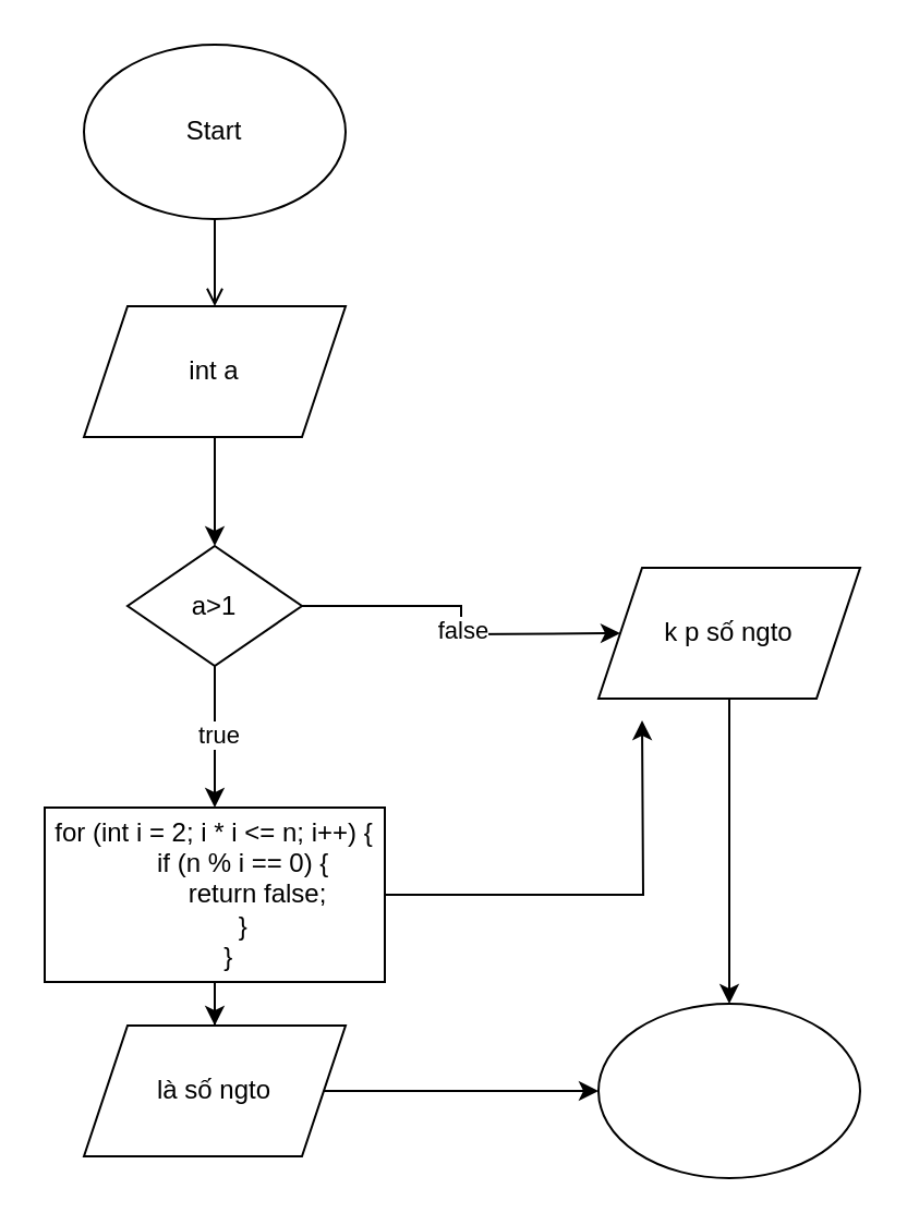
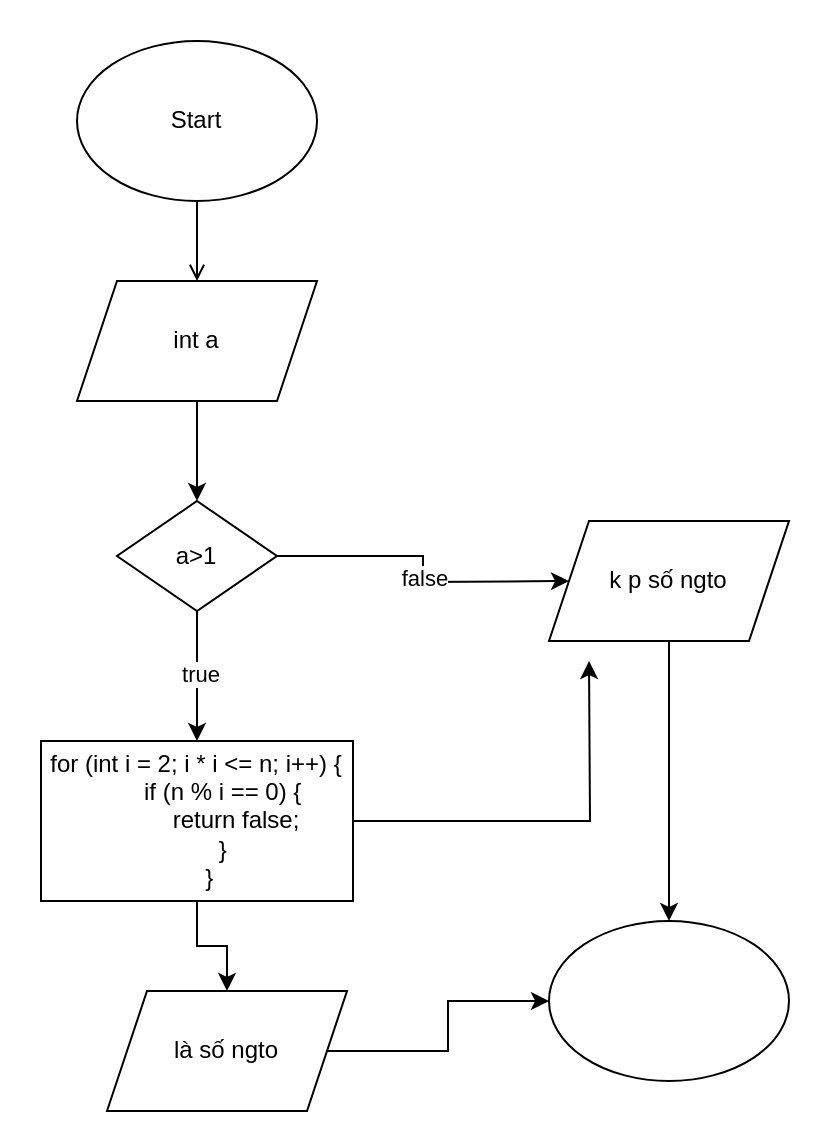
  <mxCell id="0" />
  <mxCell id="1" parent="0" />
  <mxCell id="2" style="edgeStyle=orthogonalEdgeStyle;rounded=0;orthogonalLoop=1;jettySize=auto;html=1;entryX=0.5;entryY=0;entryDx=0;entryDy=0;endArrow=open;" edge="1" parent="1" source="3" target="5"><mxGeometry relative="1" as="geometry" /></mxCell>
  <mxCell id="3" value="Start" style="ellipse;whiteSpace=wrap;html=1;" vertex="1" parent="1"><mxGeometry x="38" y="20" width="120" height="80" as="geometry" /></mxCell>
  <mxCell id="4" style="edgeStyle=orthogonalEdgeStyle;rounded=0;orthogonalLoop=1;jettySize=auto;html=1;entryX=0.5;entryY=0;entryDx=0;entryDy=0;" edge="1" parent="1" source="5" target="10"><mxGeometry relative="1" as="geometry" /></mxCell>
  <mxCell id="5" value="int a" style="shape=parallelogram;perimeter=parallelogramPerimeter;whiteSpace=wrap;html=1;fixedSize=1;" vertex="1" parent="1"><mxGeometry x="38" y="140" width="120" height="60" as="geometry" /></mxCell>
  <mxCell id="6" style="edgeStyle=orthogonalEdgeStyle;rounded=0;orthogonalLoop=1;jettySize=auto;html=1;entryX=0.5;entryY=0;entryDx=0;entryDy=0;" edge="1" parent="1" source="10" target="13"><mxGeometry relative="1" as="geometry" /></mxCell>
  <mxCell id="7" value="true" style="edgeLabel;html=1;align=center;verticalAlign=middle;resizable=0;points=[];" vertex="1" connectable="0" parent="6"><mxGeometry x="-0.06" y="1" relative="1" as="geometry"><mxPoint as="offset" /></mxGeometry></mxCell>
  <mxCell id="8" style="edgeStyle=orthogonalEdgeStyle;rounded=0;orthogonalLoop=1;jettySize=auto;html=1;" edge="1" parent="1" source="10"><mxGeometry relative="1" as="geometry"><mxPoint x="284" y="290" as="targetPoint" /></mxGeometry></mxCell>
  <mxCell id="9" value="false" style="edgeLabel;html=1;align=center;verticalAlign=middle;resizable=0;points=[];" vertex="1" connectable="0" parent="8"><mxGeometry x="0.096" y="2" relative="1" as="geometry"><mxPoint as="offset" /></mxGeometry></mxCell>
  <mxCell id="10" value="a&amp;gt;1" style="rhombus;whiteSpace=wrap;html=1;" vertex="1" parent="1"><mxGeometry x="58" y="250" width="80" height="55" as="geometry" /></mxCell>
  <mxCell id="11" style="edgeStyle=orthogonalEdgeStyle;rounded=0;orthogonalLoop=1;jettySize=auto;html=1;" edge="1" parent="1" source="13"><mxGeometry relative="1" as="geometry"><mxPoint x="294" y="330" as="targetPoint" /></mxGeometry></mxCell>
  <mxCell id="12" style="edgeStyle=orthogonalEdgeStyle;rounded=0;orthogonalLoop=1;jettySize=auto;html=1;entryX=0.5;entryY=0;entryDx=0;entryDy=0;" edge="1" parent="1" source="13" target="18"><mxGeometry relative="1" as="geometry" /></mxCell>
  <mxCell id="13" value="&lt;div&gt;for (int i = 2; i * i &amp;lt;= n; i++) {&lt;/div&gt;&lt;div&gt;&amp;nbsp; &amp;nbsp; &amp;nbsp; &amp;nbsp; if (n % i == 0) {&lt;/div&gt;&lt;div&gt;&amp;nbsp; &amp;nbsp; &amp;nbsp; &amp;nbsp; &amp;nbsp; &amp;nbsp; return false;&lt;/div&gt;&lt;div&gt;&amp;nbsp; &amp;nbsp; &amp;nbsp; &amp;nbsp; }&lt;/div&gt;&lt;div&gt;&amp;nbsp; &amp;nbsp; }&lt;/div&gt;" style="rounded=0;whiteSpace=wrap;html=1;" vertex="1" parent="1"><mxGeometry x="20" y="370" width="156" height="80" as="geometry" /></mxCell>
  <mxCell id="14" value="" style="ellipse;whiteSpace=wrap;html=1;" vertex="1" parent="1"><mxGeometry x="274" y="460" width="120" height="80" as="geometry" /></mxCell>
  <mxCell id="15" style="edgeStyle=orthogonalEdgeStyle;rounded=0;orthogonalLoop=1;jettySize=auto;html=1;" edge="1" parent="1" source="16" target="14"><mxGeometry relative="1" as="geometry" /></mxCell>
  <mxCell id="16" value="k p số ngto" style="shape=parallelogram;perimeter=parallelogramPerimeter;whiteSpace=wrap;html=1;fixedSize=1;" vertex="1" parent="1"><mxGeometry x="274" y="260" width="120" height="60" as="geometry" /></mxCell>
  <mxCell id="17" style="edgeStyle=orthogonalEdgeStyle;rounded=0;orthogonalLoop=1;jettySize=auto;html=1;entryX=0;entryY=0.5;entryDx=0;entryDy=0;" edge="1" parent="1" source="18" target="14"><mxGeometry relative="1" as="geometry" /></mxCell>
- <mxCell id="18" value="là số ngto" style="shape=parallelogram;perimeter=parallelogramPerimeter;whiteSpace=wrap;html=1;fixedSize=1;" vertex="1" parent="1"><mxGeometry x="38" y="470" width="120" height="60" as="geometry" /></mxCell>
+ <mxCell id="18" value="là số ngto" style="shape=parallelogram;perimeter=parallelogramPerimeter;whiteSpace=wrap;html=1;fixedSize=1;" vertex="1" parent="1"><mxGeometry x="53" y="495" width="120" height="60" as="geometry" /></mxCell>
